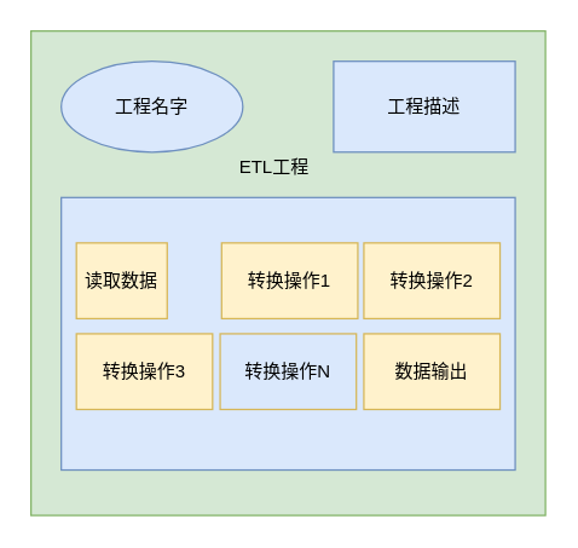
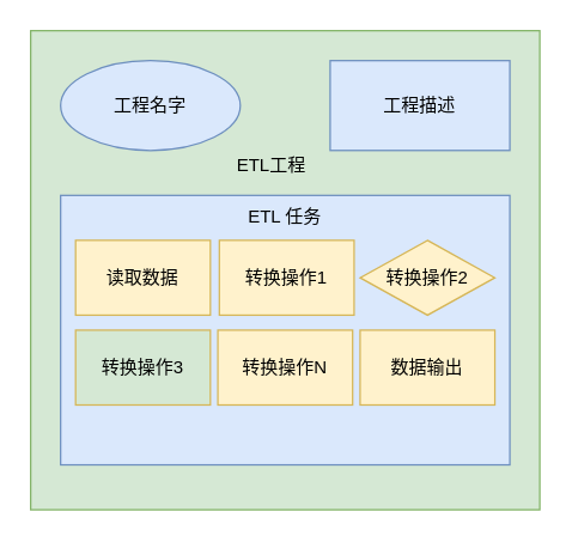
  <mxCell id="0" />
  <mxCell id="1" parent="0" />
  <mxCell id="2" value="" style="rounded=0;whiteSpace=wrap;html=1;fillColor=#d5e8d4;strokeColor=#82b366;" vertex="1" parent="1"><mxGeometry x="20" y="20" width="340" height="320" as="geometry" /></mxCell>
  <mxCell id="3" value="工程名字" style="ellipse;whiteSpace=wrap;html=1;fillColor=#dae8fc;strokeColor=#6c8ebf;" vertex="1" parent="1"><mxGeometry x="40" y="40" width="120" height="60" as="geometry" /></mxCell>
  <mxCell id="4" value="工程描述" style="rounded=0;whiteSpace=wrap;html=1;fillColor=#dae8fc;strokeColor=#6c8ebf;" vertex="1" parent="1"><mxGeometry x="220" y="40" width="120" height="60" as="geometry" /></mxCell>
  <mxCell id="5" value="" style="rounded=0;whiteSpace=wrap;html=1;fillColor=#dae8fc;strokeColor=#6c8ebf;" vertex="1" parent="1"><mxGeometry x="40" y="130" width="300" height="180" as="geometry" /></mxCell>
- <mxCell id="7" value="读取数据" style="rounded=0;whiteSpace=wrap;html=1;fillColor=#fff2cc;strokeColor=#d6b656;" vertex="1" parent="1"><mxGeometry x="50" y="160" width="60" height="50" as="geometry" /></mxCell>
+ <mxCell id="6" value="ETL 任务" style="text;html=1;strokeColor=none;fillColor=none;align=center;verticalAlign=middle;whiteSpace=wrap;rounded=0;" vertex="1" parent="1"><mxGeometry x="130" y="130" width="120" height="30" as="geometry" /></mxCell>
+ <mxCell id="7" value="读取数据" style="rounded=0;whiteSpace=wrap;html=1;fillColor=#fff2cc;strokeColor=#d6b656;" vertex="1" parent="1"><mxGeometry x="50" y="160" width="90" height="50" as="geometry" /></mxCell>
  <mxCell id="8" value="转换操作1" style="rounded=0;whiteSpace=wrap;html=1;fillColor=#fff2cc;strokeColor=#d6b656;" vertex="1" parent="1"><mxGeometry x="146" y="160" width="90" height="50" as="geometry" /></mxCell>
- <mxCell id="9" value="转换操作2" style="rounded=0;whiteSpace=wrap;html=1;fillColor=#fff2cc;strokeColor=#d6b656;" vertex="1" parent="1"><mxGeometry x="240" y="160" width="90" height="50" as="geometry" /></mxCell>
- <mxCell id="10" value="转换操作3" style="rounded=0;whiteSpace=wrap;html=1;fillColor=#fff2cc;strokeColor=#d6b656;" vertex="1" parent="1"><mxGeometry x="50" y="220" width="90" height="50" as="geometry" /></mxCell>
- <mxCell id="11" value="转换操作N" style="rounded=0;whiteSpace=wrap;html=1;fillColor=#dae8fc;strokeColor=#d6b656;" vertex="1" parent="1"><mxGeometry x="145" y="220" width="90" height="50" as="geometry" /></mxCell>
+ <mxCell id="9" value="转换操作2" style="rhombus;whiteSpace=wrap;html=1;fillColor=#fff2cc;strokeColor=#d6b656;" vertex="1" parent="1"><mxGeometry x="240" y="160" width="90" height="50" as="geometry" /></mxCell>
+ <mxCell id="10" value="转换操作3" style="rounded=0;whiteSpace=wrap;html=1;fillColor=#d5e8d4;strokeColor=#d6b656;" vertex="1" parent="1"><mxGeometry x="50" y="220" width="90" height="50" as="geometry" /></mxCell>
+ <mxCell id="11" value="转换操作N" style="rounded=0;whiteSpace=wrap;html=1;fillColor=#fff2cc;strokeColor=#d6b656;" vertex="1" parent="1"><mxGeometry x="145" y="220" width="90" height="50" as="geometry" /></mxCell>
  <mxCell id="12" value="数据输出" style="rounded=0;whiteSpace=wrap;html=1;fillColor=#fff2cc;strokeColor=#d6b656;" vertex="1" parent="1"><mxGeometry x="240" y="220" width="90" height="50" as="geometry" /></mxCell>
  <mxCell id="13" value="ETL工程" style="text;html=1;strokeColor=none;fillColor=none;align=center;verticalAlign=middle;whiteSpace=wrap;rounded=0;" vertex="1" parent="1"><mxGeometry x="146" y="100" width="70" height="20" as="geometry" /></mxCell>
